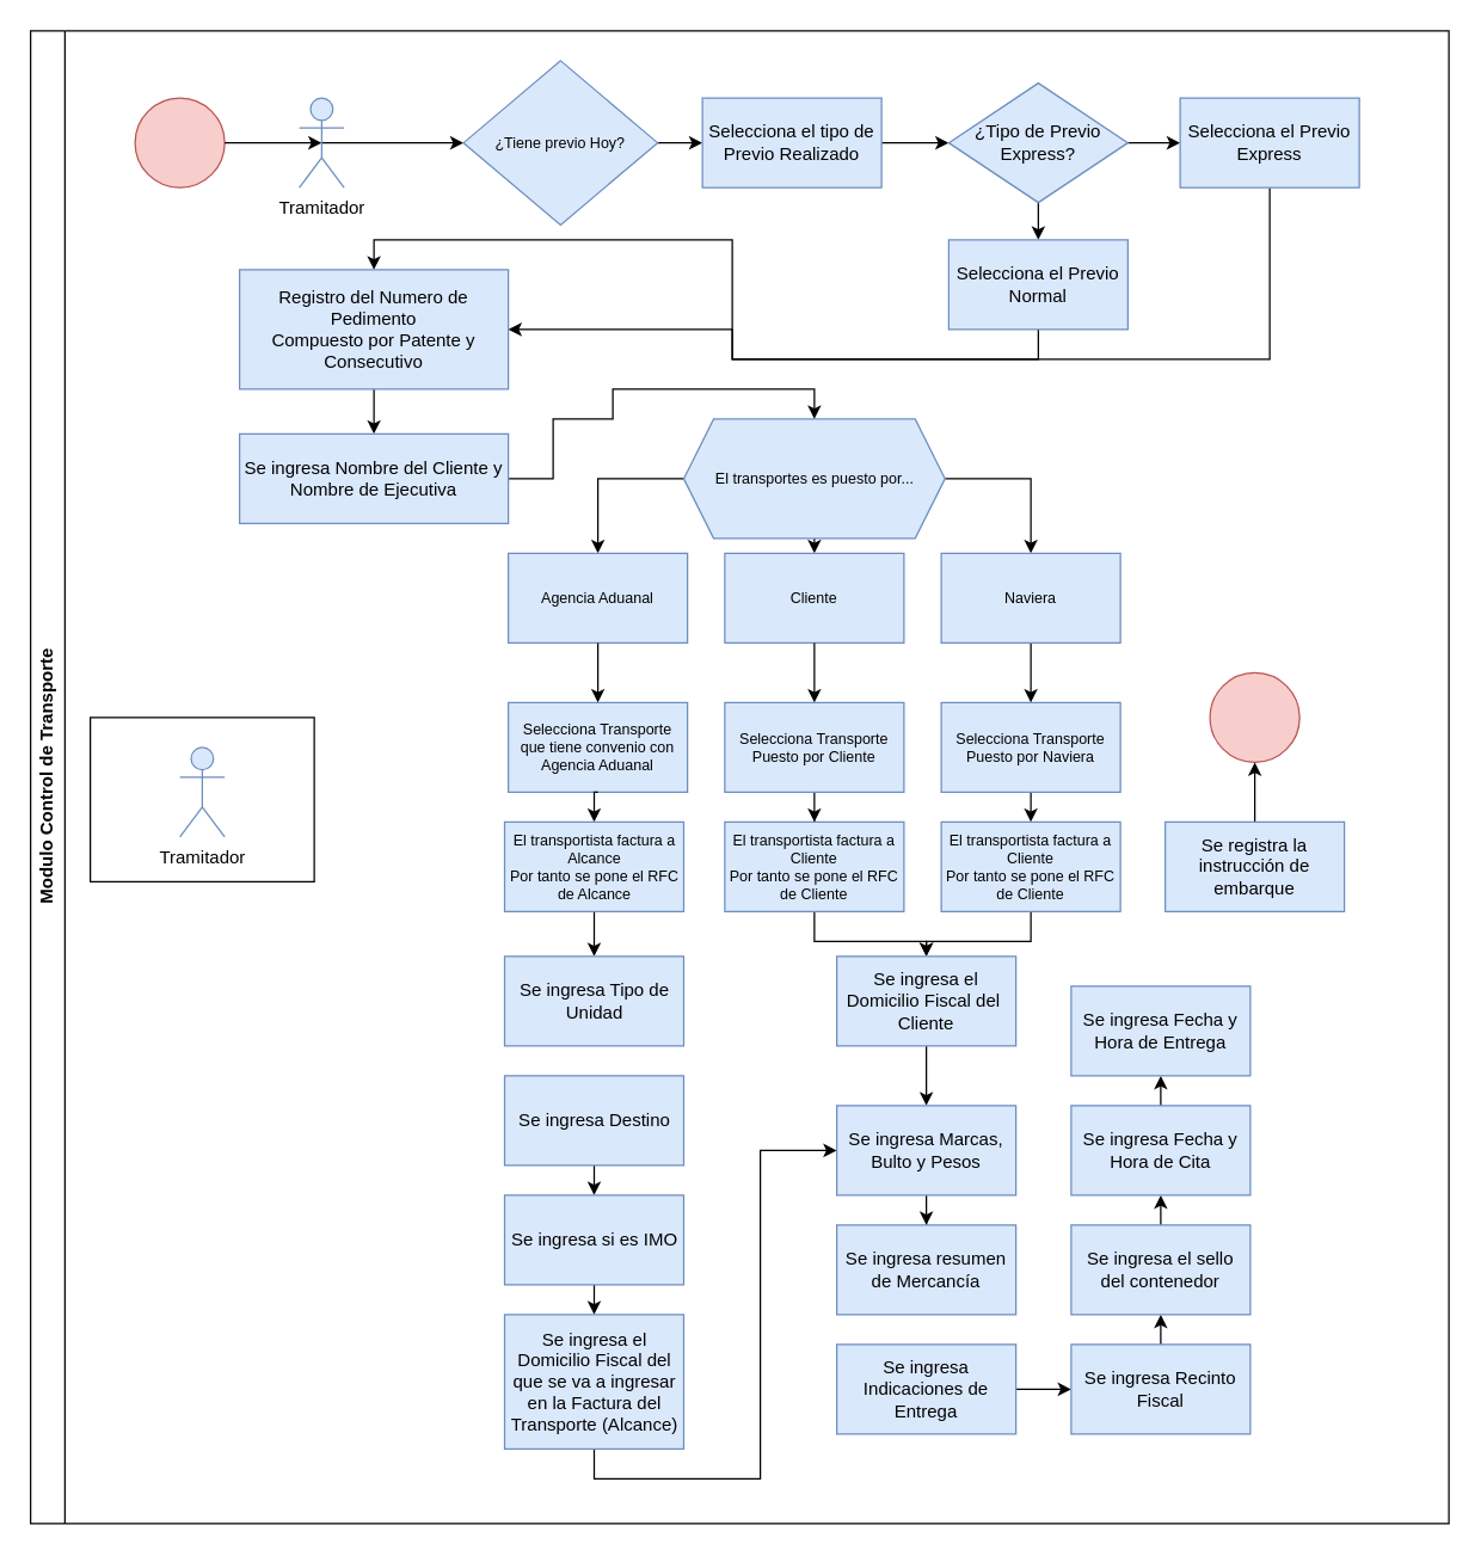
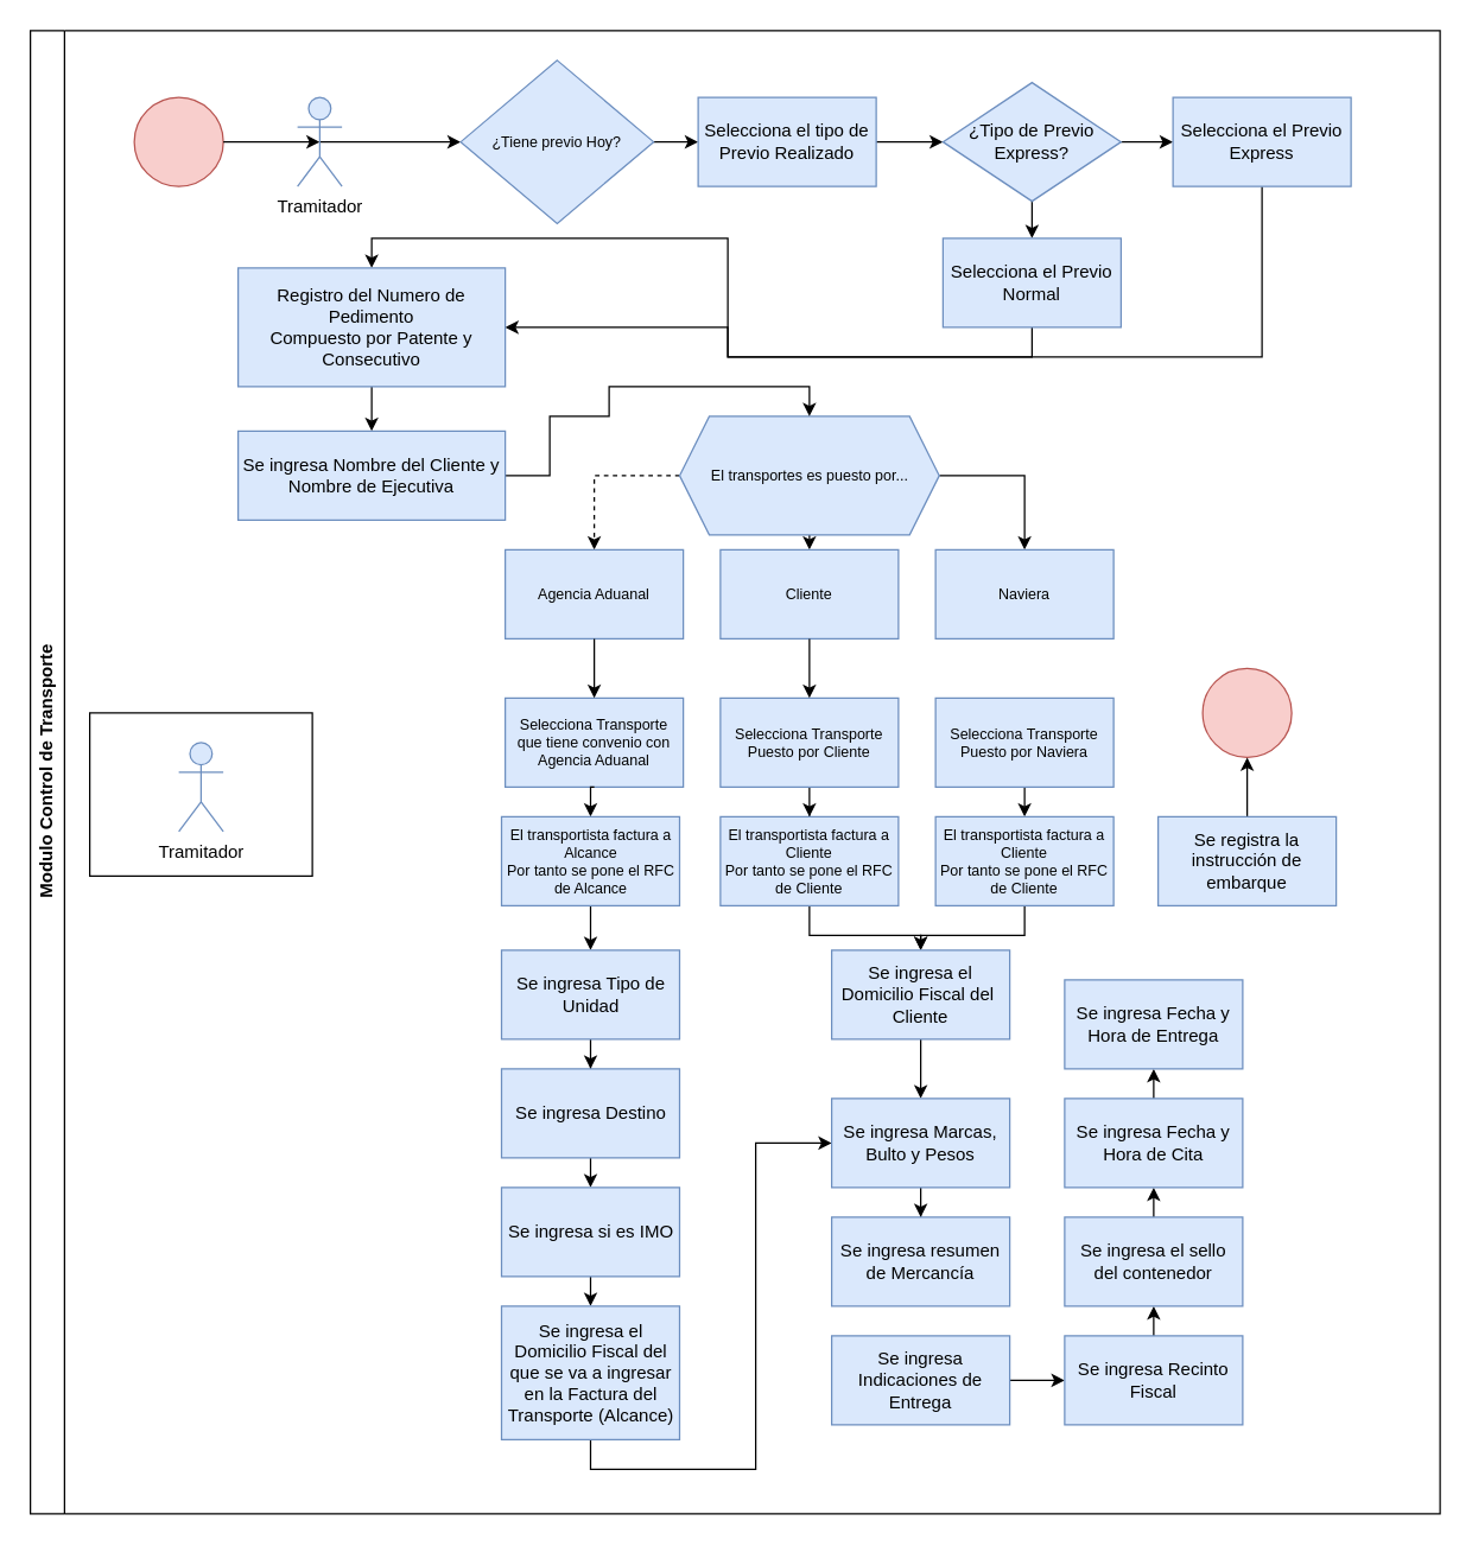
  <mxCell id="0" />
  <mxCell id="1" parent="0" />
  <mxCell id="2" value="Modulo Control de Transporte" style="swimlane;horizontal=0;whiteSpace=wrap;html=1;" vertex="1" parent="1"><mxGeometry x="20" y="20" width="950" height="1000" as="geometry"><mxRectangle x="10" y="50" width="40" height="190" as="alternateBounds" /></mxGeometry></mxCell>
  <mxCell id="3" value="" style="rounded=0;whiteSpace=wrap;html=1;" vertex="1" parent="2"><mxGeometry x="40" y="460" width="150" height="110" as="geometry" /></mxCell>
  <mxCell id="4" value="Tramitador" style="shape=umlActor;verticalLabelPosition=bottom;verticalAlign=top;html=1;outlineConnect=0;fillColor=#dae8fc;strokeColor=#6c8ebf;" vertex="1" parent="2"><mxGeometry x="100" y="480" width="30" height="60" as="geometry" /></mxCell>
  <mxCell id="5" value="" style="ellipse;whiteSpace=wrap;html=1;aspect=fixed;fillColor=#f8cecc;strokeColor=#b85450;" vertex="1" parent="2"><mxGeometry x="790" y="430" width="60" height="60" as="geometry" /></mxCell>
  <mxCell id="6" style="edgeStyle=orthogonalEdgeStyle;rounded=0;orthogonalLoop=1;jettySize=auto;html=1;exitX=0.5;exitY=0;exitDx=0;exitDy=0;entryX=0.5;entryY=1;entryDx=0;entryDy=0;" edge="1" parent="2" source="7" target="5"><mxGeometry relative="1" as="geometry" /></mxCell>
  <mxCell id="7" value="Se registra la instrucción de embarque" style="rounded=0;whiteSpace=wrap;html=1;fillColor=#dae8fc;strokeColor=#6c8ebf;" vertex="1" parent="2"><mxGeometry x="760" y="530" width="120" height="60" as="geometry" /></mxCell>
  <mxCell id="8" value="Selecciona Transporte que tiene convenio con Agencia Aduanal" style="rounded=0;whiteSpace=wrap;html=1;fontSize=10;fillColor=#dae8fc;strokeColor=#6c8ebf;" vertex="1" parent="2"><mxGeometry x="320" y="450" width="120" height="60" as="geometry" /></mxCell>
  <mxCell id="9" style="edgeStyle=orthogonalEdgeStyle;rounded=0;orthogonalLoop=1;jettySize=auto;html=1;exitX=0.5;exitY=1;exitDx=0;exitDy=0;" edge="1" parent="2" source="10" target="19"><mxGeometry relative="1" as="geometry" /></mxCell>
  <mxCell id="10" value="Selecciona Transporte Puesto por Cliente" style="rounded=0;whiteSpace=wrap;html=1;fontSize=10;fillColor=#dae8fc;strokeColor=#6c8ebf;" vertex="1" parent="2"><mxGeometry x="465" y="450" width="120" height="60" as="geometry" /></mxCell>
  <mxCell id="11" style="edgeStyle=orthogonalEdgeStyle;rounded=0;orthogonalLoop=1;jettySize=auto;html=1;exitX=0.5;exitY=1;exitDx=0;exitDy=0;entryX=0.5;entryY=0;entryDx=0;entryDy=0;" edge="1" parent="2" source="8" target="15"><mxGeometry relative="1" as="geometry" /></mxCell>
  <mxCell id="12" style="edgeStyle=orthogonalEdgeStyle;rounded=0;orthogonalLoop=1;jettySize=auto;html=1;exitX=0.5;exitY=1;exitDx=0;exitDy=0;entryX=0.5;entryY=0;entryDx=0;entryDy=0;" edge="1" parent="2" source="13" target="17"><mxGeometry relative="1" as="geometry" /></mxCell>
  <mxCell id="13" value="Selecciona Transporte Puesto por Naviera" style="rounded=0;whiteSpace=wrap;html=1;fontSize=10;fillColor=#dae8fc;strokeColor=#6c8ebf;" vertex="1" parent="2"><mxGeometry x="610" y="450" width="120" height="60" as="geometry" /></mxCell>
  <mxCell id="14" style="edgeStyle=orthogonalEdgeStyle;rounded=0;orthogonalLoop=1;jettySize=auto;html=1;exitX=0.5;exitY=1;exitDx=0;exitDy=0;entryX=0.5;entryY=0;entryDx=0;entryDy=0;" edge="1" parent="2" source="15" target="21"><mxGeometry relative="1" as="geometry" /></mxCell>
  <mxCell id="15" value="El transportista factura a Alcance&lt;br&gt;Por tanto se pone el RFC de Alcance" style="rounded=0;whiteSpace=wrap;html=1;fontSize=10;fillColor=#dae8fc;strokeColor=#6c8ebf;" vertex="1" parent="2"><mxGeometry x="317.5" y="530" width="120" height="60" as="geometry" /></mxCell>
  <mxCell id="16" style="edgeStyle=orthogonalEdgeStyle;rounded=0;orthogonalLoop=1;jettySize=auto;html=1;exitX=0.5;exitY=1;exitDx=0;exitDy=0;entryX=0.5;entryY=0;entryDx=0;entryDy=0;" edge="1" parent="2" source="17" target="29"><mxGeometry relative="1" as="geometry" /></mxCell>
  <mxCell id="17" value="El transportista factura a Cliente&lt;br&gt;Por tanto se pone el RFC de Cliente" style="rounded=0;whiteSpace=wrap;html=1;fontSize=10;fillColor=#dae8fc;strokeColor=#6c8ebf;" vertex="1" parent="2"><mxGeometry x="610" y="530" width="120" height="60" as="geometry" /></mxCell>
  <mxCell id="18" style="edgeStyle=orthogonalEdgeStyle;rounded=0;orthogonalLoop=1;jettySize=auto;html=1;exitX=0.5;exitY=1;exitDx=0;exitDy=0;entryX=0.5;entryY=0;entryDx=0;entryDy=0;" edge="1" parent="2" source="19" target="29"><mxGeometry relative="1" as="geometry" /></mxCell>
  <mxCell id="19" value="El transportista factura a Cliente&lt;br&gt;Por tanto se pone el RFC de Cliente" style="rounded=0;whiteSpace=wrap;html=1;fontSize=10;fillColor=#dae8fc;strokeColor=#6c8ebf;" vertex="1" parent="2"><mxGeometry x="465" y="530" width="120" height="60" as="geometry" /></mxCell>
+ <mxCell id="20" style="edgeStyle=orthogonalEdgeStyle;rounded=0;orthogonalLoop=1;jettySize=auto;html=1;exitX=0.5;exitY=1;exitDx=0;exitDy=0;" edge="1" parent="2" source="21" target="23"><mxGeometry relative="1" as="geometry" /></mxCell>
  <mxCell id="21" value="Se ingresa Tipo de Unidad" style="rounded=0;whiteSpace=wrap;html=1;fillColor=#dae8fc;strokeColor=#6c8ebf;" vertex="1" parent="2"><mxGeometry x="317.5" y="620" width="120" height="60" as="geometry" /></mxCell>
  <mxCell id="22" style="edgeStyle=orthogonalEdgeStyle;rounded=0;orthogonalLoop=1;jettySize=auto;html=1;exitX=0.5;exitY=1;exitDx=0;exitDy=0;entryX=0.5;entryY=0;entryDx=0;entryDy=0;" edge="1" parent="2" source="23" target="25"><mxGeometry relative="1" as="geometry" /></mxCell>
  <mxCell id="23" value="Se ingresa Destino" style="rounded=0;whiteSpace=wrap;html=1;fillColor=#dae8fc;strokeColor=#6c8ebf;" vertex="1" parent="2"><mxGeometry x="317.5" y="700" width="120" height="60" as="geometry" /></mxCell>
  <mxCell id="24" style="edgeStyle=orthogonalEdgeStyle;rounded=0;orthogonalLoop=1;jettySize=auto;html=1;exitX=0.5;exitY=1;exitDx=0;exitDy=0;entryX=0.5;entryY=0;entryDx=0;entryDy=0;" edge="1" parent="2" source="25" target="27"><mxGeometry relative="1" as="geometry" /></mxCell>
  <mxCell id="25" value="Se ingresa si es IMO" style="rounded=0;whiteSpace=wrap;html=1;fillColor=#dae8fc;strokeColor=#6c8ebf;" vertex="1" parent="2"><mxGeometry x="317.5" y="780" width="120" height="60" as="geometry" /></mxCell>
  <mxCell id="26" style="edgeStyle=orthogonalEdgeStyle;rounded=0;orthogonalLoop=1;jettySize=auto;html=1;exitX=0.5;exitY=1;exitDx=0;exitDy=0;entryX=0;entryY=0.5;entryDx=0;entryDy=0;" edge="1" parent="2" source="27" target="31"><mxGeometry relative="1" as="geometry" /></mxCell>
  <mxCell id="27" value="Se ingresa el Domicilio Fiscal del que se va a ingresar en la Factura del Transporte (Alcance)" style="rounded=0;whiteSpace=wrap;html=1;fillColor=#dae8fc;strokeColor=#6c8ebf;" vertex="1" parent="2"><mxGeometry x="317.5" y="860" width="120" height="90" as="geometry" /></mxCell>
  <mxCell id="28" style="edgeStyle=orthogonalEdgeStyle;rounded=0;orthogonalLoop=1;jettySize=auto;html=1;exitX=0.5;exitY=1;exitDx=0;exitDy=0;" edge="1" parent="2" source="29" target="31"><mxGeometry relative="1" as="geometry" /></mxCell>
  <mxCell id="29" value="Se ingresa el Domicilio Fiscal del&amp;nbsp; Cliente" style="rounded=0;whiteSpace=wrap;html=1;fillColor=#dae8fc;strokeColor=#6c8ebf;" vertex="1" parent="2"><mxGeometry x="540" y="620" width="120" height="60" as="geometry" /></mxCell>
  <mxCell id="30" style="edgeStyle=orthogonalEdgeStyle;rounded=0;orthogonalLoop=1;jettySize=auto;html=1;exitX=0.5;exitY=1;exitDx=0;exitDy=0;" edge="1" parent="2" source="31" target="32"><mxGeometry relative="1" as="geometry" /></mxCell>
  <mxCell id="31" value="Se ingresa Marcas, Bulto y Pesos" style="rounded=0;whiteSpace=wrap;html=1;fillColor=#dae8fc;strokeColor=#6c8ebf;" vertex="1" parent="2"><mxGeometry x="540" y="720" width="120" height="60" as="geometry" /></mxCell>
  <mxCell id="32" value="Se ingresa resumen de Mercancía" style="rounded=0;whiteSpace=wrap;html=1;fillColor=#dae8fc;strokeColor=#6c8ebf;" vertex="1" parent="2"><mxGeometry x="540" y="800" width="120" height="60" as="geometry" /></mxCell>
  <mxCell id="33" style="edgeStyle=orthogonalEdgeStyle;rounded=0;orthogonalLoop=1;jettySize=auto;html=1;exitX=1;exitY=0.5;exitDx=0;exitDy=0;entryX=0;entryY=0.5;entryDx=0;entryDy=0;" edge="1" parent="2" source="34" target="36"><mxGeometry relative="1" as="geometry" /></mxCell>
  <mxCell id="34" value="Se ingresa Indicaciones de Entrega" style="rounded=0;whiteSpace=wrap;html=1;fillColor=#dae8fc;strokeColor=#6c8ebf;" vertex="1" parent="2"><mxGeometry x="540" y="880" width="120" height="60" as="geometry" /></mxCell>
  <mxCell id="35" style="edgeStyle=orthogonalEdgeStyle;rounded=0;orthogonalLoop=1;jettySize=auto;html=1;exitX=0.5;exitY=0;exitDx=0;exitDy=0;entryX=0.5;entryY=1;entryDx=0;entryDy=0;" edge="1" parent="2" source="36" target="38"><mxGeometry relative="1" as="geometry" /></mxCell>
  <mxCell id="36" value="Se ingresa Recinto Fiscal" style="rounded=0;whiteSpace=wrap;html=1;fillColor=#dae8fc;strokeColor=#6c8ebf;" vertex="1" parent="2"><mxGeometry x="697" y="880" width="120" height="60" as="geometry" /></mxCell>
  <mxCell id="37" style="edgeStyle=orthogonalEdgeStyle;rounded=0;orthogonalLoop=1;jettySize=auto;html=1;exitX=0.5;exitY=0;exitDx=0;exitDy=0;entryX=0.5;entryY=1;entryDx=0;entryDy=0;" edge="1" parent="2" source="38" target="40"><mxGeometry relative="1" as="geometry" /></mxCell>
  <mxCell id="38" value="Se ingresa el sello&lt;div&gt;del contenedor&lt;/div&gt;" style="rounded=0;whiteSpace=wrap;html=1;fillColor=#dae8fc;strokeColor=#6c8ebf;" vertex="1" parent="2"><mxGeometry x="697" y="800" width="120" height="60" as="geometry" /></mxCell>
  <mxCell id="39" style="edgeStyle=orthogonalEdgeStyle;rounded=0;orthogonalLoop=1;jettySize=auto;html=1;exitX=0.5;exitY=0;exitDx=0;exitDy=0;entryX=0.5;entryY=1;entryDx=0;entryDy=0;" edge="1" parent="2" source="40" target="41"><mxGeometry relative="1" as="geometry" /></mxCell>
  <mxCell id="40" value="Se ingresa Fecha y Hora de Cita" style="rounded=0;whiteSpace=wrap;html=1;fillColor=#dae8fc;strokeColor=#6c8ebf;" vertex="1" parent="2"><mxGeometry x="697" y="720" width="120" height="60" as="geometry" /></mxCell>
  <mxCell id="41" value="Se ingresa Fecha y Hora de Entrega" style="rounded=0;whiteSpace=wrap;html=1;fillColor=#dae8fc;strokeColor=#6c8ebf;" vertex="1" parent="2"><mxGeometry x="697" y="640" width="120" height="60" as="geometry" /></mxCell>
  <mxCell id="42" value="" style="ellipse;whiteSpace=wrap;html=1;aspect=fixed;fillColor=#f8cecc;strokeColor=#b85450;" vertex="1" parent="1"><mxGeometry x="90" y="65" width="60" height="60" as="geometry" /></mxCell>
  <mxCell id="43" style="edgeStyle=orthogonalEdgeStyle;rounded=0;orthogonalLoop=1;jettySize=auto;html=1;exitX=0.5;exitY=0.5;exitDx=0;exitDy=0;exitPerimeter=0;entryX=0;entryY=0.5;entryDx=0;entryDy=0;" edge="1" parent="1" source="44" target="46"><mxGeometry relative="1" as="geometry" /></mxCell>
  <mxCell id="44" value="Tramitador" style="shape=umlActor;verticalLabelPosition=bottom;verticalAlign=top;html=1;outlineConnect=0;fillColor=#dae8fc;strokeColor=#6c8ebf;" vertex="1" parent="1"><mxGeometry x="200" y="65" width="30" height="60" as="geometry" /></mxCell>
  <mxCell id="45" style="edgeStyle=orthogonalEdgeStyle;rounded=0;orthogonalLoop=1;jettySize=auto;html=1;exitX=1;exitY=0.5;exitDx=0;exitDy=0;entryX=0;entryY=0.5;entryDx=0;entryDy=0;" edge="1" parent="1" source="46" target="57"><mxGeometry relative="1" as="geometry" /></mxCell>
  <mxCell id="46" value="¿Tiene previo Hoy?" style="rhombus;whiteSpace=wrap;html=1;fontSize=10;fillColor=#dae8fc;strokeColor=#6c8ebf;" vertex="1" parent="1"><mxGeometry x="310" y="40" width="130" height="110" as="geometry" /></mxCell>
  <mxCell id="47" style="edgeStyle=orthogonalEdgeStyle;rounded=0;orthogonalLoop=1;jettySize=auto;html=1;exitX=1;exitY=0.5;exitDx=0;exitDy=0;entryX=0.5;entryY=0.5;entryDx=0;entryDy=0;entryPerimeter=0;" edge="1" parent="1" source="42" target="44"><mxGeometry relative="1" as="geometry" /></mxCell>
  <mxCell id="48" style="edgeStyle=orthogonalEdgeStyle;rounded=0;orthogonalLoop=1;jettySize=auto;html=1;exitX=0.5;exitY=1;exitDx=0;exitDy=0;entryX=0.5;entryY=0;entryDx=0;entryDy=0;" edge="1" parent="1" source="51" target="53"><mxGeometry relative="1" as="geometry" /></mxCell>
  <mxCell id="49" style="edgeStyle=orthogonalEdgeStyle;rounded=0;orthogonalLoop=1;jettySize=auto;html=1;exitX=1;exitY=0.5;exitDx=0;exitDy=0;entryX=0.5;entryY=0;entryDx=0;entryDy=0;" edge="1" parent="1" source="51" target="55"><mxGeometry relative="1" as="geometry" /></mxCell>
- <mxCell id="50" style="edgeStyle=orthogonalEdgeStyle;rounded=0;orthogonalLoop=1;jettySize=auto;html=1;exitX=0;exitY=0.5;exitDx=0;exitDy=0;entryX=0.5;entryY=0;entryDx=0;entryDy=0;" edge="1" parent="1" source="51" target="52"><mxGeometry relative="1" as="geometry" /></mxCell>
+ <mxCell id="50" style="edgeStyle=orthogonalEdgeStyle;rounded=0;orthogonalLoop=1;jettySize=auto;html=1;exitX=0;exitY=0.5;exitDx=0;exitDy=0;entryX=0.5;entryY=0;entryDx=0;entryDy=0;dashed=1;" edge="1" parent="1" source="51" target="52"><mxGeometry relative="1" as="geometry" /></mxCell>
  <mxCell id="51" value="El transportes es puesto por..." style="shape=hexagon;perimeter=hexagonPerimeter2;whiteSpace=wrap;html=1;fixedSize=1;fontSize=10;fillColor=#dae8fc;strokeColor=#6c8ebf;" vertex="1" parent="1"><mxGeometry x="457.5" y="280" width="175" height="80" as="geometry" /></mxCell>
  <mxCell id="52" value="Agencia Aduanal" style="rounded=0;whiteSpace=wrap;html=1;fontSize=10;fillColor=#dae8fc;strokeColor=#6c8ebf;" vertex="1" parent="1"><mxGeometry x="340" y="370" width="120" height="60" as="geometry" /></mxCell>
  <mxCell id="53" value="Cliente" style="rounded=0;whiteSpace=wrap;html=1;fontSize=10;fillColor=#dae8fc;strokeColor=#6c8ebf;" vertex="1" parent="1"><mxGeometry x="485" y="370" width="120" height="60" as="geometry" /></mxCell>
- <mxCell id="54" style="edgeStyle=orthogonalEdgeStyle;rounded=0;orthogonalLoop=1;jettySize=auto;html=1;exitX=0.5;exitY=1;exitDx=0;exitDy=0;" edge="1" parent="1" source="55" target="13"><mxGeometry relative="1" as="geometry" /></mxCell>
  <mxCell id="55" value="Naviera" style="rounded=0;whiteSpace=wrap;html=1;fontSize=10;fillColor=#dae8fc;strokeColor=#6c8ebf;" vertex="1" parent="1"><mxGeometry x="630" y="370" width="120" height="60" as="geometry" /></mxCell>
  <mxCell id="56" style="edgeStyle=orthogonalEdgeStyle;rounded=0;orthogonalLoop=1;jettySize=auto;html=1;exitX=1;exitY=0.5;exitDx=0;exitDy=0;entryX=0;entryY=0.5;entryDx=0;entryDy=0;" edge="1" parent="1" source="57" target="60"><mxGeometry relative="1" as="geometry" /></mxCell>
  <mxCell id="57" value="Selecciona el tipo de Previo Realizado" style="rounded=0;whiteSpace=wrap;html=1;fillColor=#dae8fc;strokeColor=#6c8ebf;" vertex="1" parent="1"><mxGeometry x="470" y="65" width="120" height="60" as="geometry" /></mxCell>
  <mxCell id="58" style="edgeStyle=orthogonalEdgeStyle;rounded=0;orthogonalLoop=1;jettySize=auto;html=1;exitX=0.5;exitY=1;exitDx=0;exitDy=0;entryX=0.5;entryY=0;entryDx=0;entryDy=0;" edge="1" parent="1" source="60" target="64"><mxGeometry relative="1" as="geometry"><mxPoint x="695" y="150" as="targetPoint" /></mxGeometry></mxCell>
  <mxCell id="59" style="edgeStyle=orthogonalEdgeStyle;rounded=0;orthogonalLoop=1;jettySize=auto;html=1;exitX=1;exitY=0.5;exitDx=0;exitDy=0;entryX=0;entryY=0.5;entryDx=0;entryDy=0;" edge="1" parent="1" source="60" target="62"><mxGeometry relative="1" as="geometry"><mxPoint x="780" y="95" as="targetPoint" /></mxGeometry></mxCell>
  <mxCell id="60" value="¿Tipo de Previo&lt;br&gt;Express?" style="rhombus;whiteSpace=wrap;html=1;fillColor=#dae8fc;strokeColor=#6c8ebf;" vertex="1" parent="1"><mxGeometry x="635" y="55" width="120" height="80" as="geometry" /></mxCell>
  <mxCell id="61" style="edgeStyle=orthogonalEdgeStyle;rounded=0;orthogonalLoop=1;jettySize=auto;html=1;exitX=0.5;exitY=1;exitDx=0;exitDy=0;entryX=1;entryY=0.5;entryDx=0;entryDy=0;" edge="1" parent="1" source="62" target="68"><mxGeometry relative="1" as="geometry"><Array as="points"><mxPoint x="850" y="240" /><mxPoint x="490" y="240" /><mxPoint x="490" y="220" /></Array></mxGeometry></mxCell>
  <mxCell id="62" value="Selecciona el Previo Express" style="rounded=0;whiteSpace=wrap;html=1;fillColor=#dae8fc;strokeColor=#6c8ebf;" vertex="1" parent="1"><mxGeometry x="790" y="65" width="120" height="60" as="geometry" /></mxCell>
  <mxCell id="63" style="edgeStyle=orthogonalEdgeStyle;rounded=0;orthogonalLoop=1;jettySize=auto;html=1;exitX=0.5;exitY=1;exitDx=0;exitDy=0;entryX=0.5;entryY=0;entryDx=0;entryDy=0;" edge="1" parent="1" source="64" target="68"><mxGeometry relative="1" as="geometry"><Array as="points"><mxPoint x="695" y="240" /><mxPoint x="490" y="240" /><mxPoint x="490" y="160" /><mxPoint x="250" y="160" /></Array></mxGeometry></mxCell>
  <mxCell id="64" value="Selecciona el Previo Normal" style="rounded=0;whiteSpace=wrap;html=1;fillColor=#dae8fc;strokeColor=#6c8ebf;" vertex="1" parent="1"><mxGeometry x="635" y="160" width="120" height="60" as="geometry" /></mxCell>
  <mxCell id="65" style="edgeStyle=orthogonalEdgeStyle;rounded=0;orthogonalLoop=1;jettySize=auto;html=1;entryX=0.5;entryY=0;entryDx=0;entryDy=0;exitX=0.5;exitY=1;exitDx=0;exitDy=0;" edge="1" parent="1" source="53" target="10"><mxGeometry relative="1" as="geometry"><mxPoint x="545" y="530" as="sourcePoint" /></mxGeometry></mxCell>
  <mxCell id="66" style="edgeStyle=orthogonalEdgeStyle;rounded=0;orthogonalLoop=1;jettySize=auto;html=1;entryX=0.5;entryY=0;entryDx=0;entryDy=0;exitX=0.5;exitY=1;exitDx=0;exitDy=0;" edge="1" parent="1" source="52" target="8"><mxGeometry relative="1" as="geometry"><mxPoint x="530" y="500" as="sourcePoint" /></mxGeometry></mxCell>
  <mxCell id="67" style="edgeStyle=orthogonalEdgeStyle;rounded=0;orthogonalLoop=1;jettySize=auto;html=1;exitX=0.5;exitY=1;exitDx=0;exitDy=0;entryX=0.5;entryY=0;entryDx=0;entryDy=0;" edge="1" parent="1" source="68" target="70"><mxGeometry relative="1" as="geometry" /></mxCell>
  <mxCell id="68" value="Registro del Numero de Pedimento&lt;br&gt;Compuesto por Patente y Consecutivo" style="rounded=0;whiteSpace=wrap;html=1;fillColor=#dae8fc;strokeColor=#6c8ebf;" vertex="1" parent="1"><mxGeometry x="160" y="180" width="180" height="80" as="geometry" /></mxCell>
  <mxCell id="69" style="edgeStyle=orthogonalEdgeStyle;rounded=0;orthogonalLoop=1;jettySize=auto;html=1;exitX=1;exitY=0.5;exitDx=0;exitDy=0;entryX=0.5;entryY=0;entryDx=0;entryDy=0;" edge="1" parent="1" source="70" target="51"><mxGeometry relative="1" as="geometry"><Array as="points"><mxPoint x="370" y="320" /><mxPoint x="370" y="280" /><mxPoint x="410" y="280" /><mxPoint x="410" y="260" /><mxPoint x="545" y="260" /></Array></mxGeometry></mxCell>
  <mxCell id="70" value="Se ingresa Nombre del Cliente y Nombre de Ejecutiva" style="rounded=0;whiteSpace=wrap;html=1;fillColor=#dae8fc;strokeColor=#6c8ebf;" vertex="1" parent="1"><mxGeometry x="160" y="290" width="180" height="60" as="geometry" /></mxCell>
